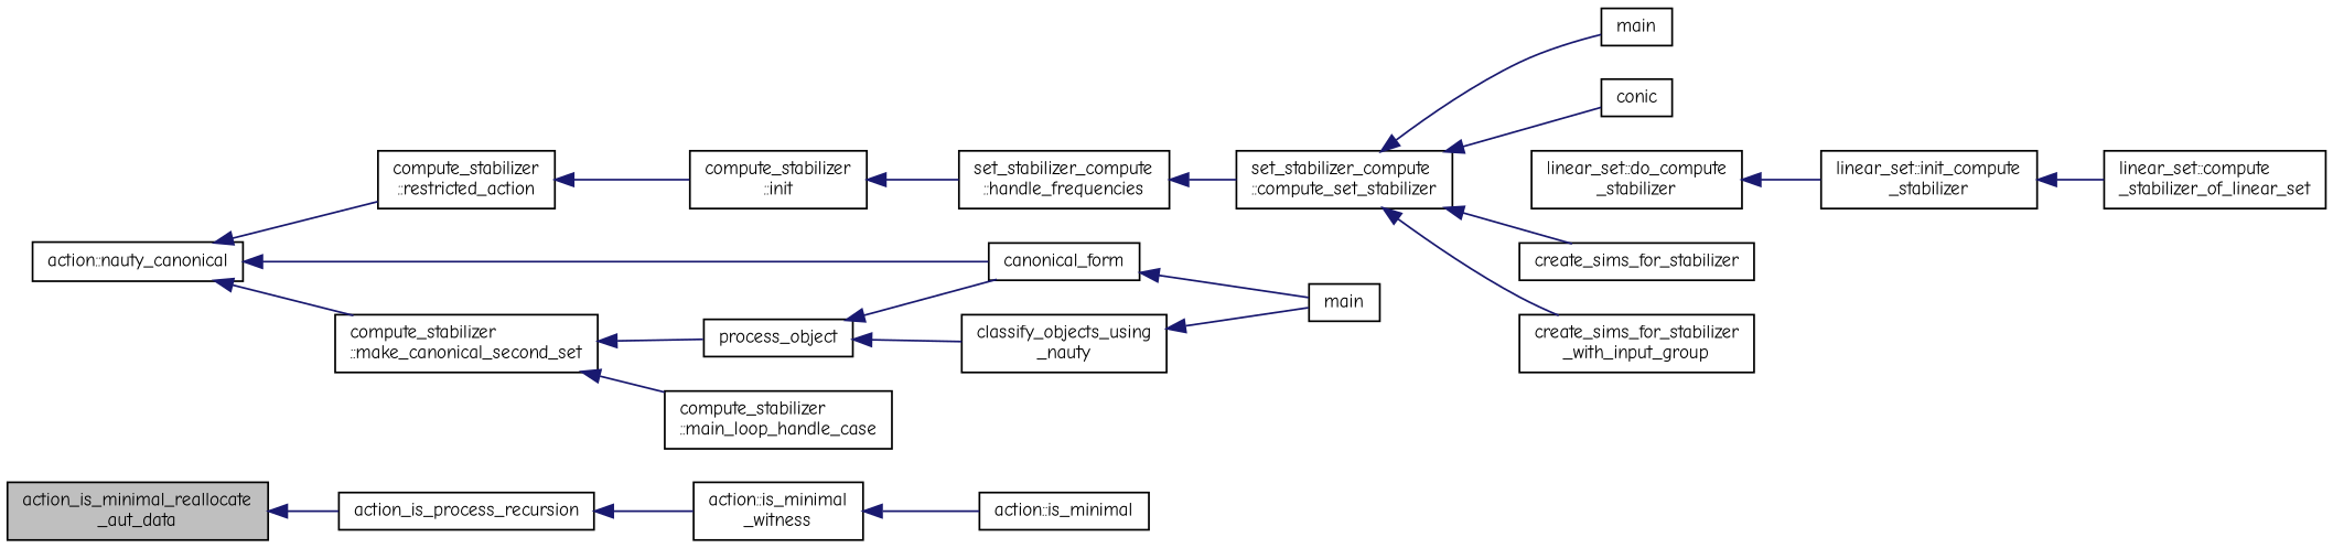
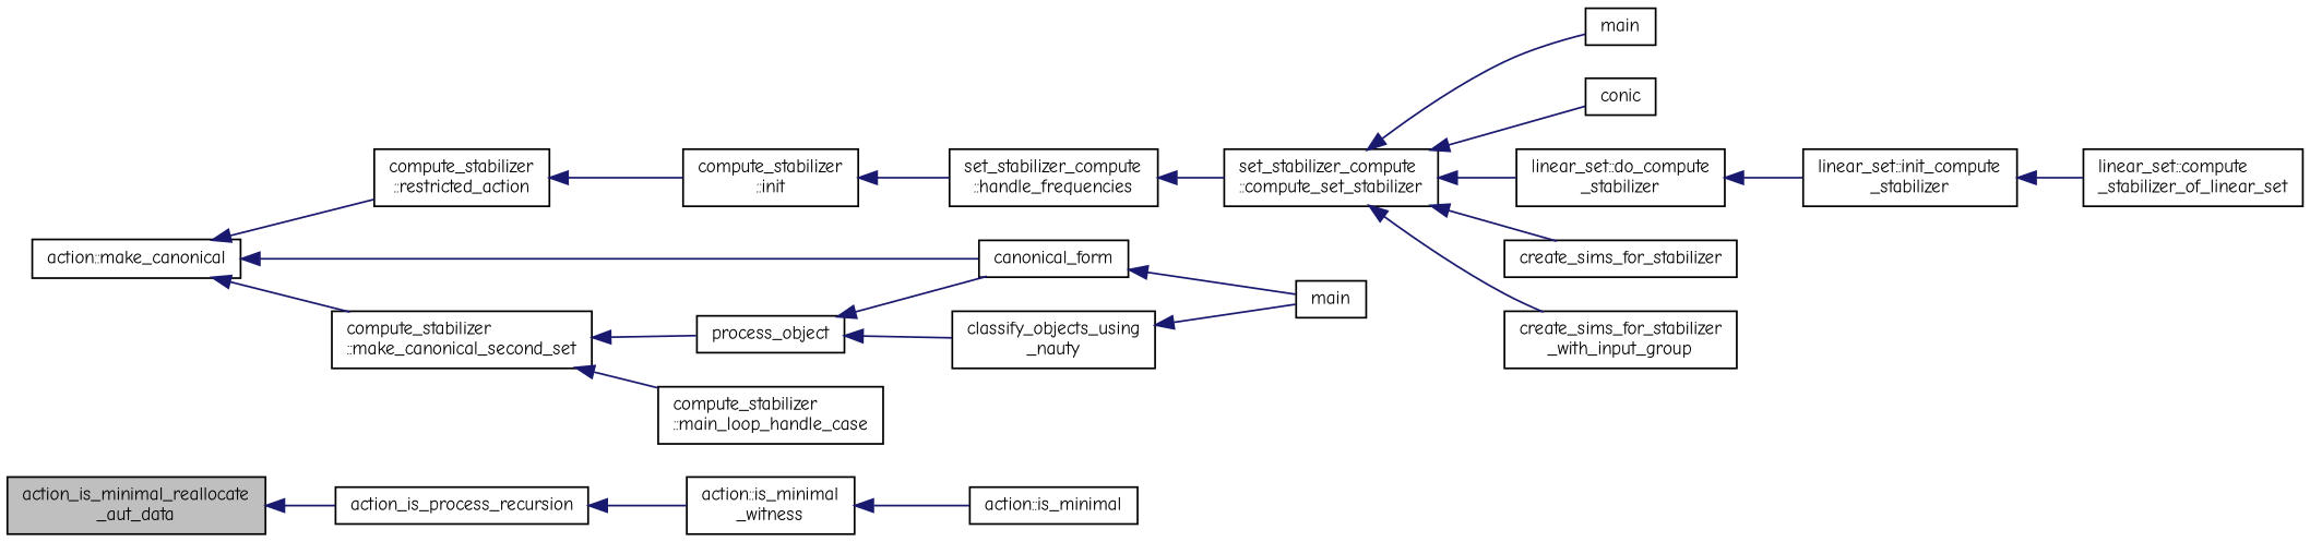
  digraph {
    fontname="Comic Neue"
    rankdir=LR
    node [color=black fillcolor=white fontname="Comic Neue" fontsize=10 shape=record style=filled]
    edge [color=midnightblue dir=back fontname="Comic Neue" fontsize=10 labelfontname=Helvetica labelfontsize=10 style=solid]
    n1 [fillcolor=grey75 fontcolor=black height=0.2 label="action_is_minimal_reallocate\l_aut_data" width=0.4]
    n2 [height=0.2 label=action_is_process_recursion width=0.4]
    n3 [height=0.2 label="action::is_minimal\l_witness" width=0.4]
    n4 [height=0.2 label="action::is_minimal" width=0.4]
-   n5 [height=0.2 label="action::nauty_canonical" width=0.4]
+   n5 [height=0.2 label="action::make_canonical" width=0.4]
    n6 [height=0.2 label=canonical_form width=0.4]
    n7 [height=0.2 label="compute_stabilizer\l::restricted_action" width=0.4]
    n8 [height=0.2 label="compute_stabilizer\l::make_canonical_second_set" width=0.4]
    n9 [height=0.2 label=main width=0.4]
    n10 [height=0.2 label="compute_stabilizer\l::init" width=0.4]
    n11 [height=0.2 label=process_object width=0.4]
    n12 [height=0.2 label="compute_stabilizer\l::main_loop_handle_case" width=0.4]
    n13 [height=0.2 label="classify_objects_using\l_nauty" width=0.4]
    n14 [height=0.2 label="set_stabilizer_compute\l::handle_frequencies" width=0.4]
    n15 [height=0.2 label="set_stabilizer_compute\l::compute_set_stabilizer" width=0.4]
    n16 [height=0.2 label=main width=0.4]
    n17 [height=0.2 label=conic width=0.4]
    n18 [height=0.2 label="linear_set::do_compute\l_stabilizer" width=0.4]
    n19 [height=0.2 label=create_sims_for_stabilizer width=0.4]
    n20 [height=0.2 label="create_sims_for_stabilizer\l_with_input_group" width=0.4]
    n21 [height=0.2 label="linear_set::init_compute\l_stabilizer" width=0.4]
    n22 [height=0.2 label="linear_set::compute\l_stabilizer_of_linear_set" width=0.4]
    n1 -> n2
    n2 -> n3
    n3 -> n4
    n5 -> n6
    n5 -> n7
    n5 -> n8
    n6 -> n9
    n7 -> n10
    n8 -> n11
    n8 -> n12
    n10 -> n14
    n11 -> n6
    n11 -> n13
    n13 -> n9
    n14 -> n15
    n15 -> n16
    n15 -> n17
+   n15 -> n18
    n15 -> n19
    n15 -> n20
    n18 -> n21
    n21 -> n22
  }
